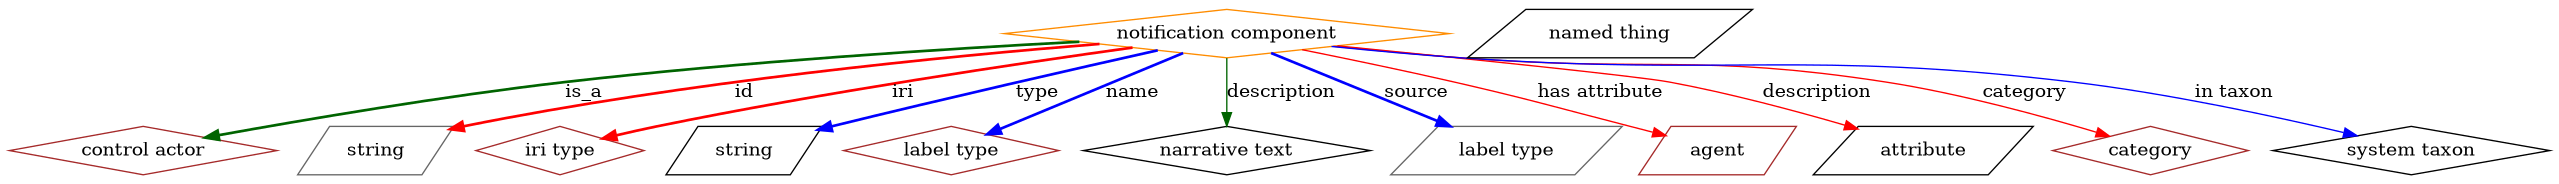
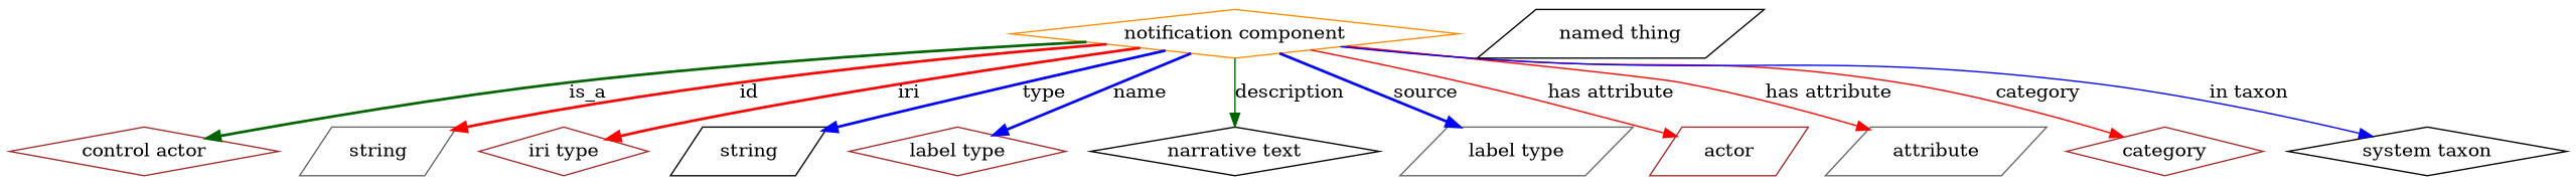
  digraph {
    node [color=brown shape=diamond]
    edge [color=red style=bold]
    n1 [color=darkorange height=0.5 label="notification component" width=3.2497]
    "control actor" [height=0.5 width=1.9498]
    n3 [color=gray40 height=0.5 label=string shape=parallelogram width=1.0652]
    n4 [height=0.5 label="iri type" width=1.2277]
    n5 [color=black height=0.5 label=string shape=parallelogram width=1.0652]
    n6 [height=0.5 label="label type" width=1.5707]
    n7 [color=black height=0.5 label="narrative text" width=2.0943]
    n8 [color=gray40 height=0.5 label="label type" shape=parallelogram width=1.5707]
-   n9 [height=0.5 label=agent shape=parallelogram width=1.0291]
-   n10 [color=black height=0.5 label=attribute shape=parallelogram width=1.4443]
+   n9 [height=0.5 label=actor shape=parallelogram width=1.0291]
+   n10 [color=gray40 height=0.5 label=attribute shape=parallelogram width=1.4443]
    category [height=0.5 width=1.4263]
    n12 [color=black height=0.5 label="system taxon" width=2.022]
    n13 [color=black height=0.5 label="named thing" shape=parallelogram width=1.9318]
    n1 -> "control actor" [color=darkgreen label=is_a]
    n1 -> n3 [label=id]
    n1 -> n4 [label=iri]
    n1 -> n5 [color=blue label=type]
    n1 -> n6 [color=blue label=name]
    n1 -> n7 [color=darkgreen label=description style=solid]
    n1 -> n8 [color=blue label=source]
    n1 -> n9 [label="has attribute" style=solid]
-   n1 -> n10 [label=description style=solid]
+   n1 -> n10 [label="has attribute" style=solid]
    n1 -> category [label=category style=solid]
    n1 -> n12 [color=blue label="in taxon" style=solid]
  }
